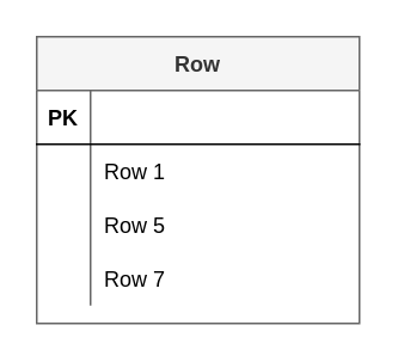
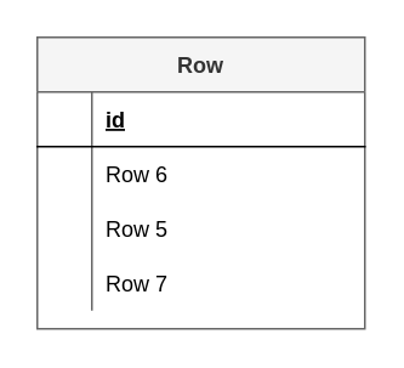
  <mxCell id="0" />
  <mxCell id="1" parent="0" />
  <mxCell id="2" value="Row" style="shape=table;startSize=30;container=1;collapsible=1;childLayout=tableLayout;fixedRows=1;rowLines=0;fontStyle=1;align=center;resizeLast=1;fillColor=#f5f5f5;strokeColor=#666666;fontColor=#333333;" vertex="1" parent="1"><mxGeometry x="20" y="20" width="180" height="160" as="geometry" /></mxCell>
  <mxCell id="3" value="" style="shape=partialRectangle;collapsible=0;dropTarget=0;pointerEvents=0;fillColor=none;top=0;left=0;bottom=1;right=0;points=[[0,0.5],[1,0.5]];portConstraint=eastwest;" vertex="1" parent="2"><mxGeometry y="30" width="180" height="30" as="geometry" /></mxCell>
- <mxCell id="4" value="PK" style="shape=partialRectangle;connectable=0;fillColor=none;top=0;left=0;bottom=0;right=0;fontStyle=1;overflow=hidden;" vertex="1" parent="3"><mxGeometry width="30" height="30" as="geometry" /></mxCell>
+ <mxCell id="5" value="id" style="shape=partialRectangle;connectable=0;fillColor=none;top=0;left=0;bottom=0;right=0;align=left;spacingLeft=6;fontStyle=5;overflow=hidden;" vertex="1" parent="3"><mxGeometry x="30" width="150" height="30" as="geometry" /></mxCell>
  <mxCell id="6" value="" style="shape=partialRectangle;collapsible=0;dropTarget=0;pointerEvents=0;fillColor=none;top=0;left=0;bottom=0;right=0;points=[[0,0.5],[1,0.5]];portConstraint=eastwest;" vertex="1" parent="2"><mxGeometry y="60" width="180" height="30" as="geometry" /></mxCell>
  <mxCell id="7" value="" style="shape=partialRectangle;connectable=0;fillColor=none;top=0;left=0;bottom=0;right=0;editable=1;overflow=hidden;" vertex="1" parent="6"><mxGeometry width="30" height="30" as="geometry" /></mxCell>
- <mxCell id="8" value="Row 1" style="shape=partialRectangle;connectable=0;fillColor=none;top=0;left=0;bottom=0;right=0;align=left;spacingLeft=6;overflow=hidden;" vertex="1" parent="6"><mxGeometry x="30" width="150" height="30" as="geometry" /></mxCell>
+ <mxCell id="8" value="Row 6" style="shape=partialRectangle;connectable=0;fillColor=none;top=0;left=0;bottom=0;right=0;align=left;spacingLeft=6;overflow=hidden;" vertex="1" parent="6"><mxGeometry x="30" width="150" height="30" as="geometry" /></mxCell>
  <mxCell id="9" value="" style="shape=partialRectangle;collapsible=0;dropTarget=0;pointerEvents=0;fillColor=none;top=0;left=0;bottom=0;right=0;points=[[0,0.5],[1,0.5]];portConstraint=eastwest;" vertex="1" parent="2"><mxGeometry y="90" width="180" height="30" as="geometry" /></mxCell>
  <mxCell id="10" value="" style="shape=partialRectangle;connectable=0;fillColor=none;top=0;left=0;bottom=0;right=0;editable=1;overflow=hidden;" vertex="1" parent="9"><mxGeometry width="30" height="30" as="geometry" /></mxCell>
  <mxCell id="11" value="Row 5" style="shape=partialRectangle;connectable=0;fillColor=none;top=0;left=0;bottom=0;right=0;align=left;spacingLeft=6;overflow=hidden;" vertex="1" parent="9"><mxGeometry x="30" width="150" height="30" as="geometry" /></mxCell>
  <mxCell id="12" value="" style="shape=partialRectangle;collapsible=0;dropTarget=0;pointerEvents=0;fillColor=none;top=0;left=0;bottom=0;right=0;points=[[0,0.5],[1,0.5]];portConstraint=eastwest;" vertex="1" parent="2"><mxGeometry y="120" width="180" height="30" as="geometry" /></mxCell>
  <mxCell id="13" value="" style="shape=partialRectangle;connectable=0;fillColor=none;top=0;left=0;bottom=0;right=0;editable=1;overflow=hidden;" vertex="1" parent="12"><mxGeometry width="30" height="30" as="geometry" /></mxCell>
  <mxCell id="14" value="Row 7" style="shape=partialRectangle;connectable=0;fillColor=none;top=0;left=0;bottom=0;right=0;align=left;spacingLeft=6;overflow=hidden;" vertex="1" parent="12"><mxGeometry x="30" width="150" height="30" as="geometry" /></mxCell>
